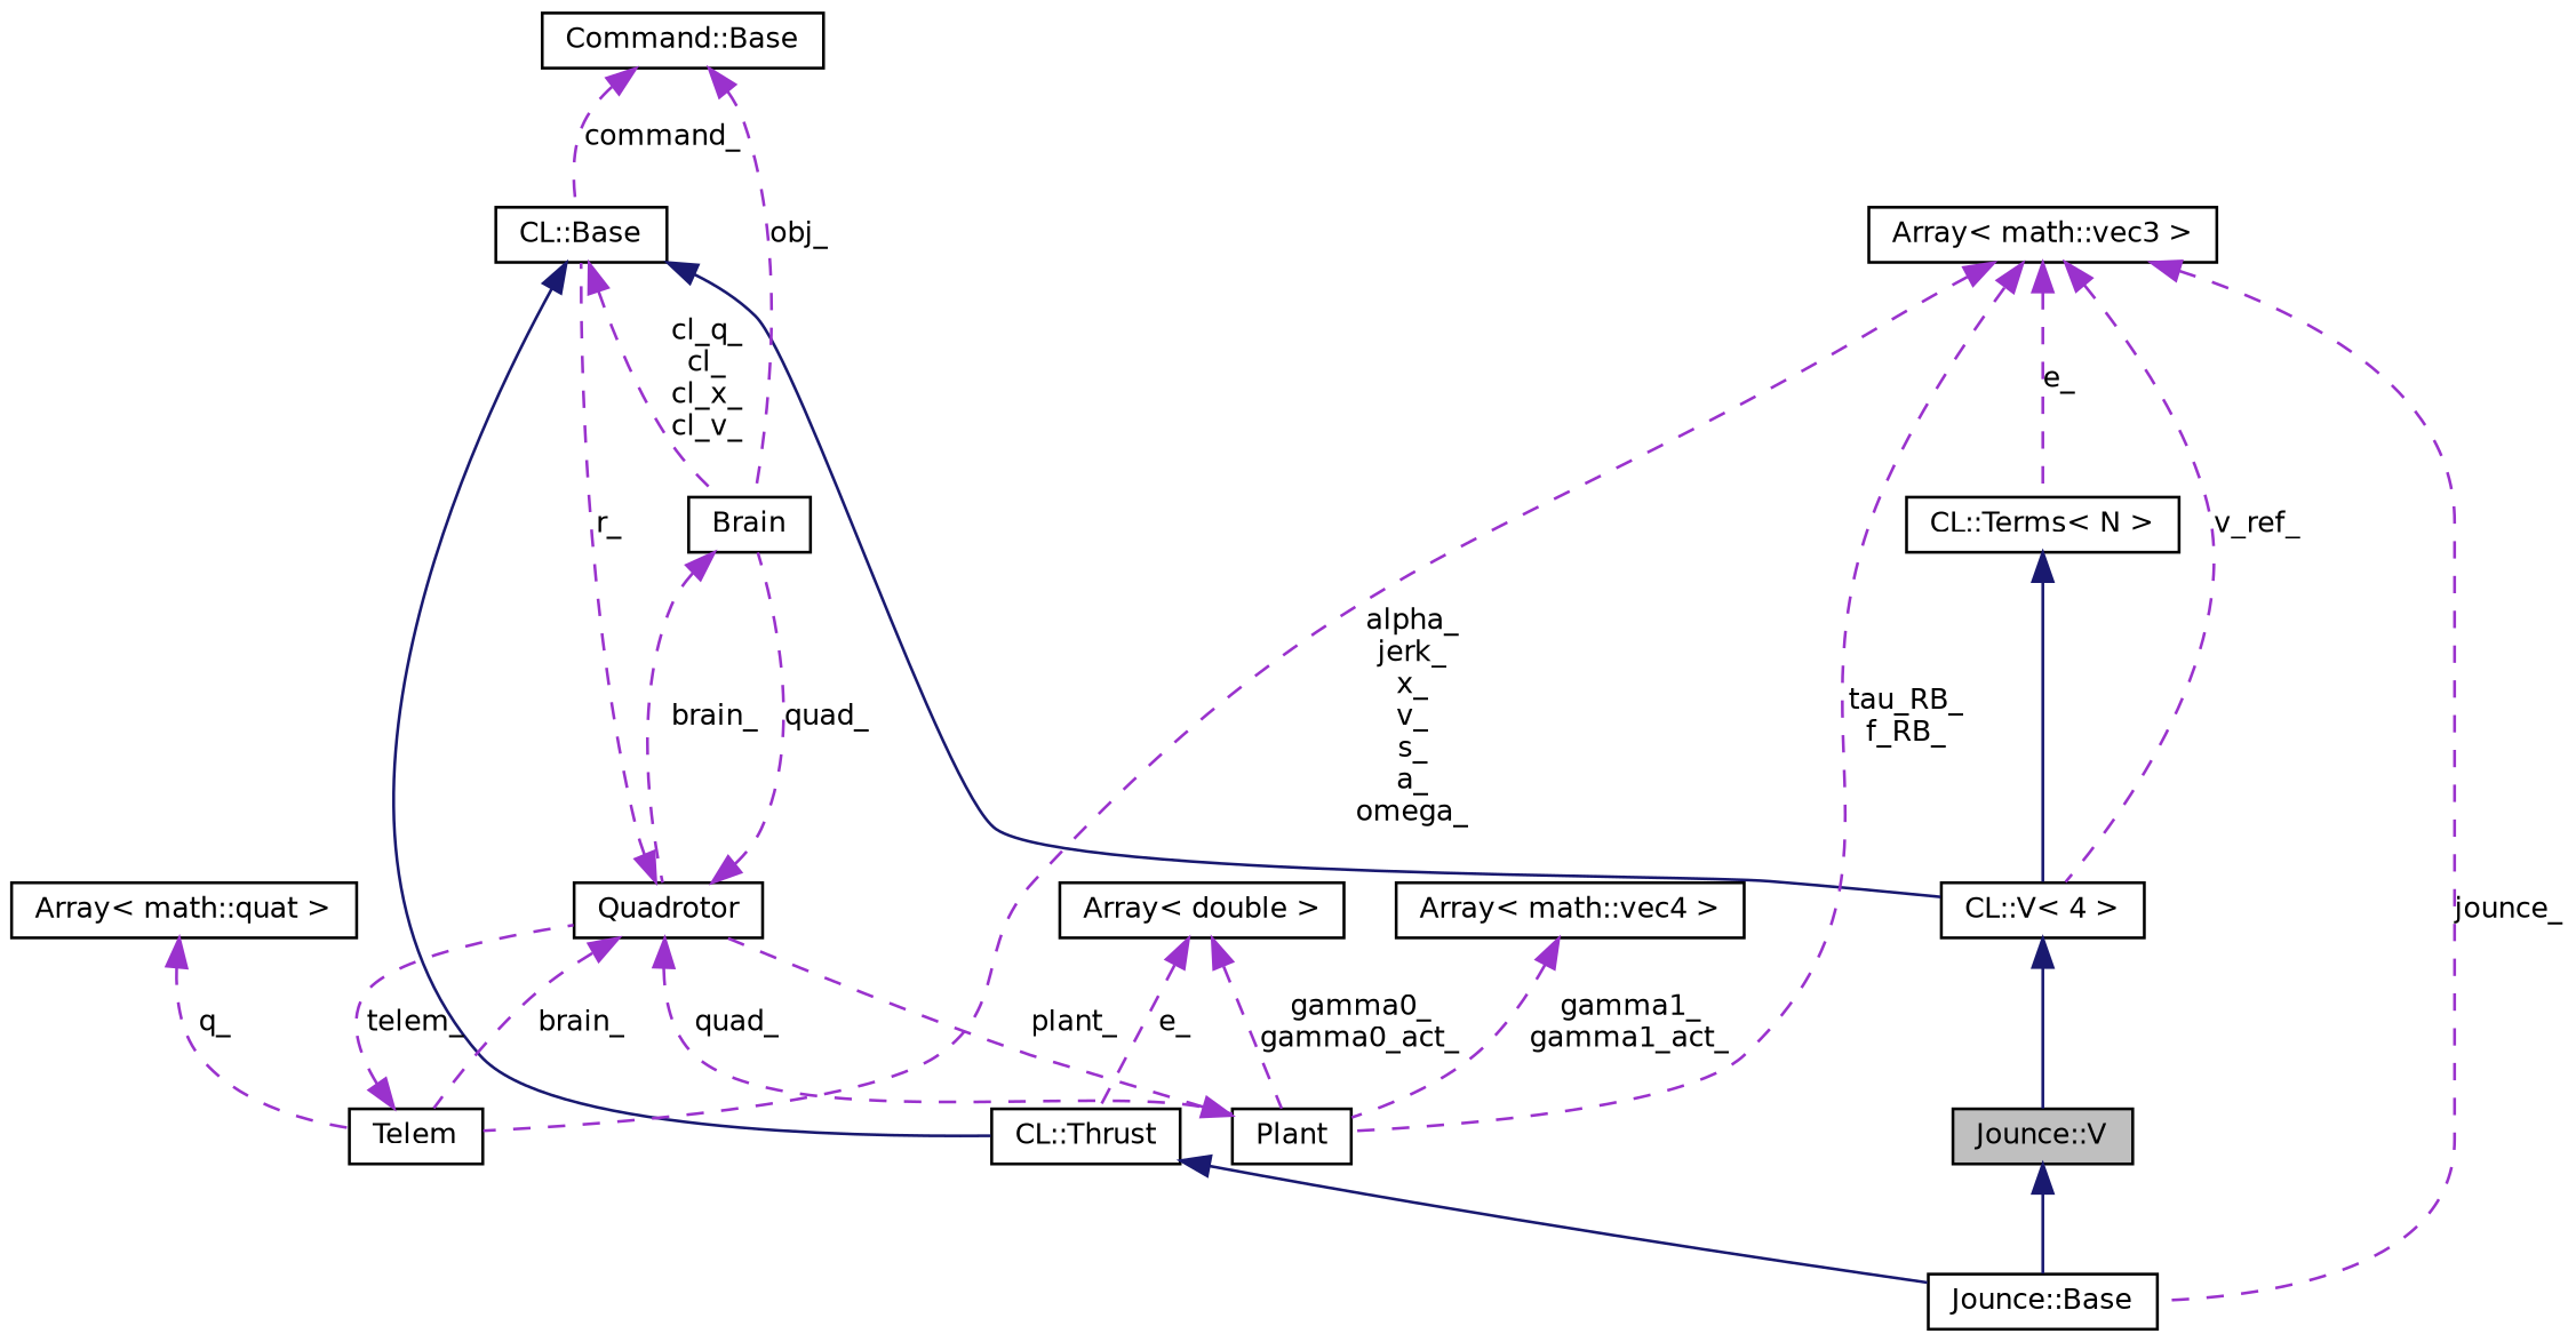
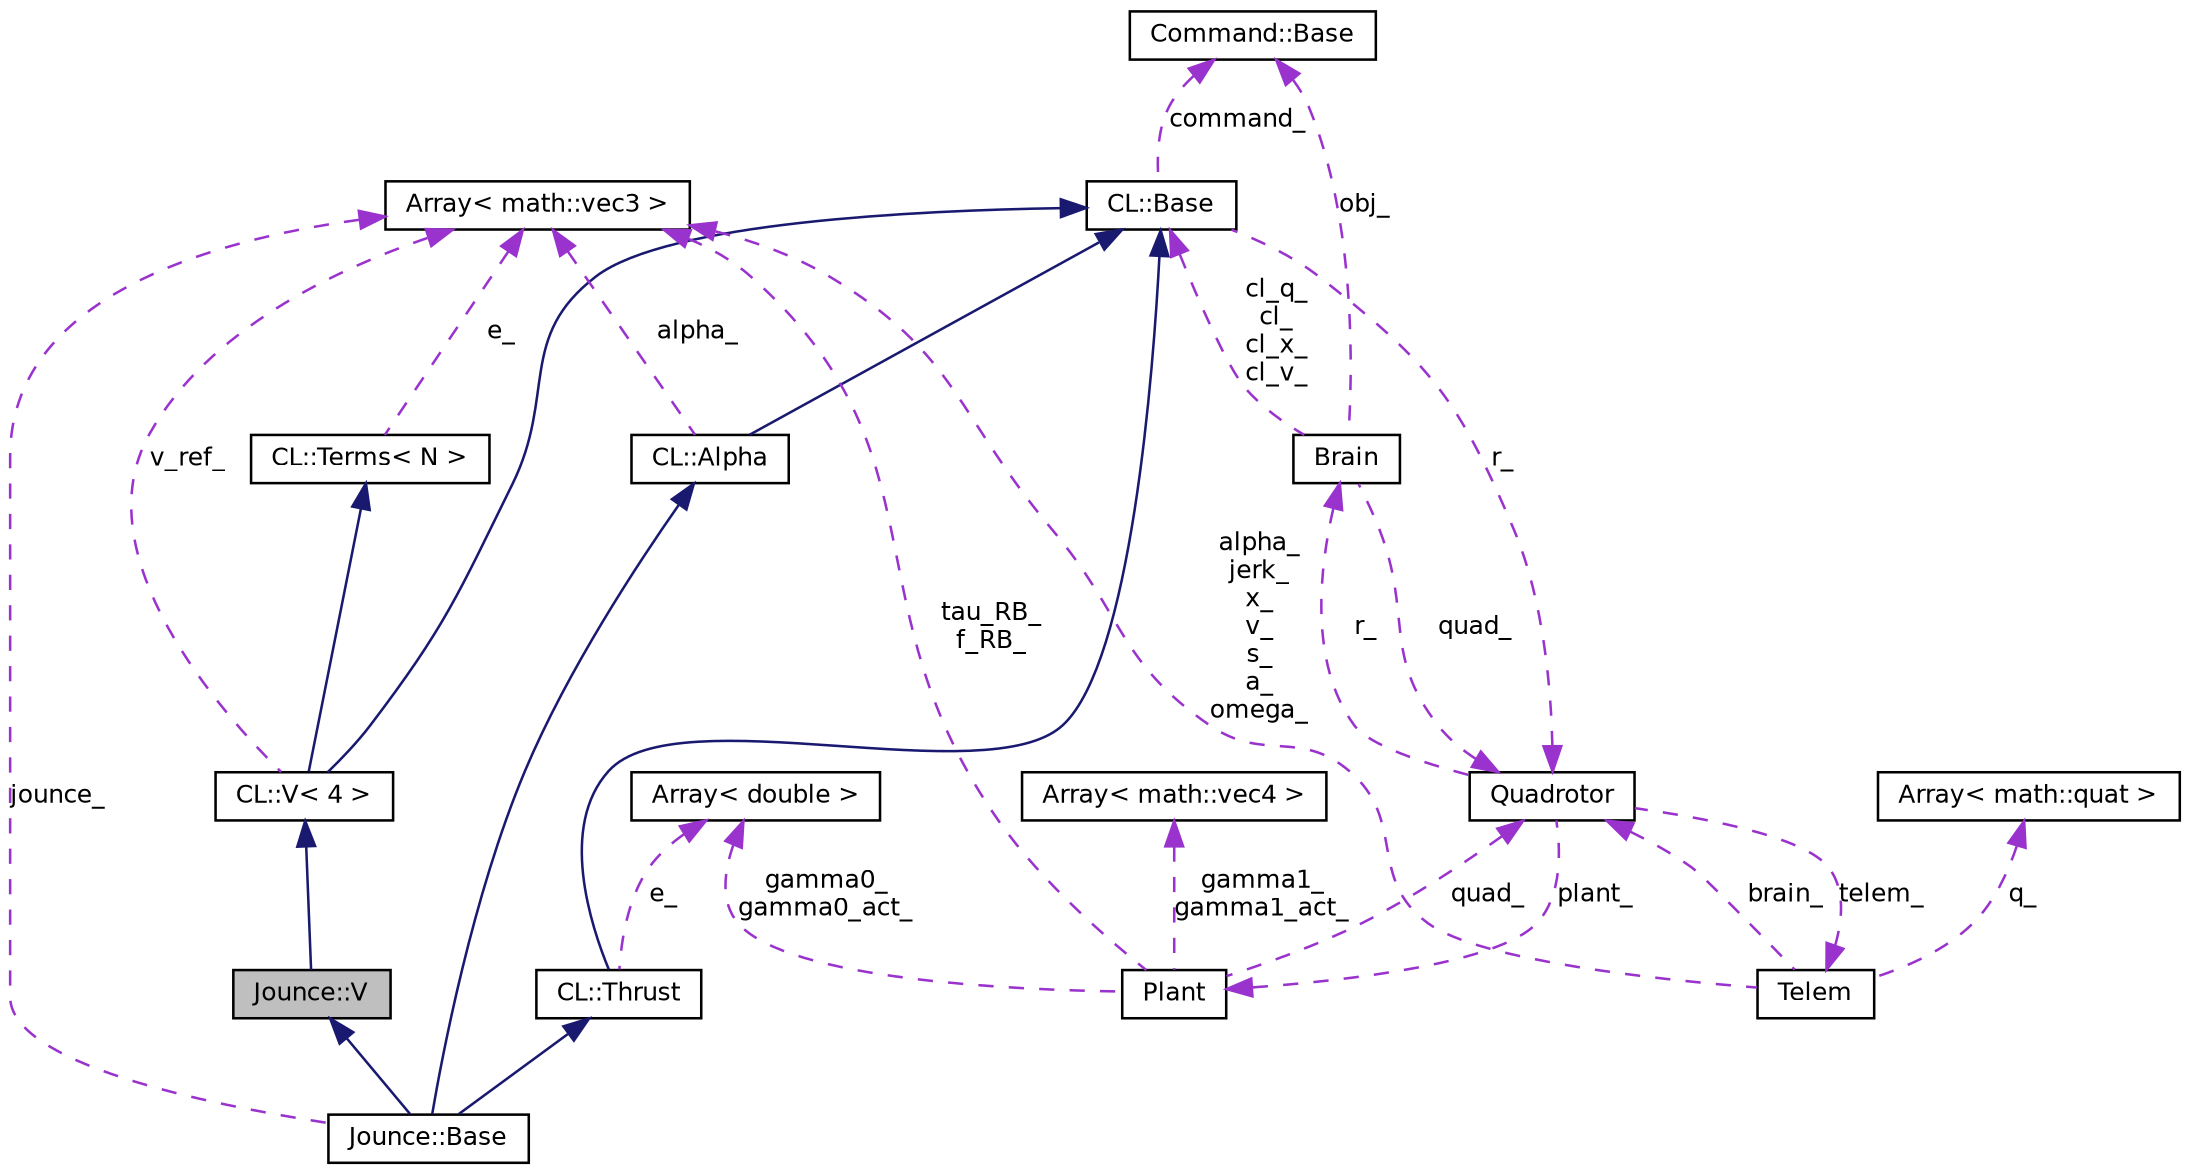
  digraph {
    node [color=black fillcolor=white fontname=Helvetica fontsize=10 shape=record style=filled]
    edge [color=darkorchid3 dir=back fontname=Helvetica fontsize=10 labelfontname=Helvetica labelfontsize=10 style=dashed]
    n1 [fillcolor=grey75 fontcolor=black height=0.2 label="Jounce::V" width=0.4]
    n2 [height=0.2 label="Jounce::Base" width=0.4]
    n3 [height=0.2 label="CL::V\< 4 \>" width=0.4]
    n4 [height=0.2 label="CL::Base" width=0.4]
    n5 [height=0.2 label=Brain width=0.4]
    n6 [height=0.2 label="CL::Thrust" width=0.4]
+   n7 [height=0.2 label="CL::Alpha" width=0.4]
    n8 [height=0.2 label=Quadrotor width=0.4]
    n9 [height=0.2 label=Plant width=0.4]
    n10 [height=0.2 label=Telem width=0.4]
    n11 [height=0.2 label="Command::Base" width=0.4]
    n12 [height=0.2 label="Array\< math::vec4 \>" width=0.4]
    n13 [height=0.2 label="Array\< math::vec3 \>" width=0.4]
    n14 [height=0.2 label="CL::Terms\< N \>" width=0.4]
    n15 [height=0.2 label="Array\< double \>" width=0.4]
    n16 [height=0.2 label="Array\< math::quat \>" width=0.4]
    n1 -> n2 [color=midnightblue style=solid]
    n3 -> n1 [color=midnightblue style=solid]
    n4 -> n3 [color=midnightblue style=solid]
    n4 -> n5 [label="cl_q_\ncl_\ncl_x_\ncl_v_"]
    n4 -> n6 [color=midnightblue style=solid]
-   n5 -> n8 [label=brain_]
+   n4 -> n7 [color=midnightblue style=solid]
+   n5 -> n8 [label=r_]
    n6 -> n2 [color=midnightblue style=solid]
+   n7 -> n2 [color=midnightblue style=solid]
    n8 -> n4 [label=r_]
    n8 -> n5 [label=quad_]
    n8 -> n9 [label=quad_]
    n8 -> n10 [label=brain_]
    n9 -> n8 [label=plant_]
    n10 -> n8 [label=telem_]
    n11 -> n4 [label=command_]
    n11 -> n5 [label=obj_]
    n12 -> n9 [label="gamma1_\ngamma1_act_"]
    n13 -> n2 [label=jounce_]
    n13 -> n3 [label=v_ref_]
+   n13 -> n7 [label=alpha_]
    n13 -> n9 [label="tau_RB_\nf_RB_"]
    n13 -> n10 [label="alpha_\njerk_\nx_\nv_\ns_\na_\nomega_"]
    n13 -> n14 [label=e_]
    n14 -> n3 [color=midnightblue style=solid]
    n15 -> n6 [label=e_]
    n15 -> n9 [label="gamma0_\ngamma0_act_"]
    n16 -> n10 [label=q_]
  }
